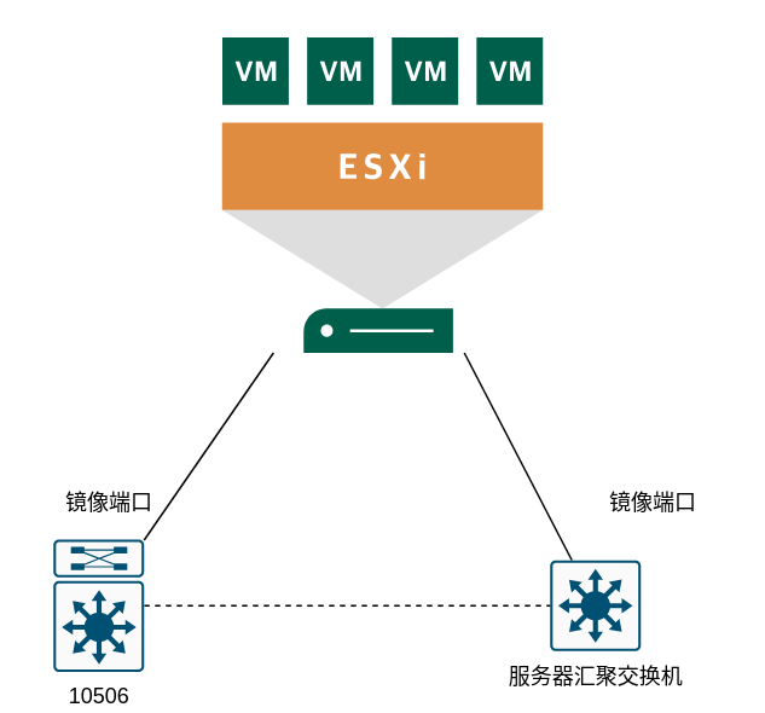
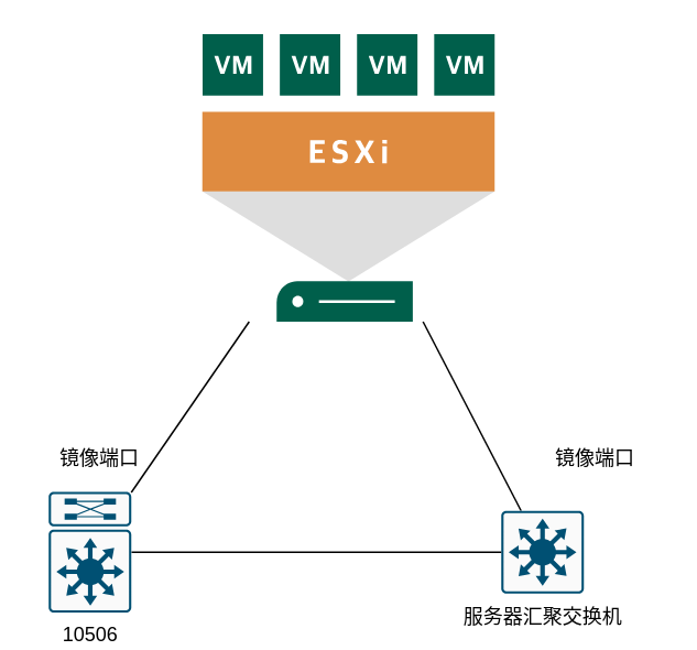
  <mxCell id="0" />
  <mxCell id="1" parent="0" />
  <mxCell id="2" style="edgeStyle=none;rounded=0;orthogonalLoop=1;jettySize=auto;html=1;endArrow=none;endFill=0;" edge="1" parent="1" source="3" target="7"><mxGeometry relative="1" as="geometry" /></mxCell>
  <mxCell id="3" value="服务器汇聚交换机" style="points=[[0.015,0.015,0],[0.985,0.015,0],[0.985,0.985,0],[0.015,0.985,0],[0.25,0,0],[0.5,0,0],[0.75,0,0],[1,0.25,0],[1,0.5,0],[1,0.75,0],[0.75,1,0],[0.5,1,0],[0.25,1,0],[0,0.75,0],[0,0.5,0],[0,0.25,0]];verticalLabelPosition=bottom;html=1;verticalAlign=top;aspect=fixed;align=center;pointerEvents=1;shape=mxgraph.cisco19.rect;prIcon=l3_switch;fillColor=#FAFAFA;strokeColor=#005073;" vertex="1" parent="1"><mxGeometry x="303" y="308.5" width="50" height="50" as="geometry" /></mxCell>
- <mxCell id="4" style="edgeStyle=orthogonalEdgeStyle;rounded=0;orthogonalLoop=1;jettySize=auto;html=1;endArrow=none;endFill=0;dashed=1;" edge="1" parent="1" source="6" target="3"><mxGeometry relative="1" as="geometry" /></mxCell>
+ <mxCell id="4" style="edgeStyle=orthogonalEdgeStyle;rounded=0;orthogonalLoop=1;jettySize=auto;html=1;endArrow=none;endFill=0;" edge="1" parent="1" source="6" target="3"><mxGeometry relative="1" as="geometry" /></mxCell>
  <mxCell id="5" style="rounded=0;orthogonalLoop=1;jettySize=auto;html=1;endArrow=none;endFill=0;" edge="1" parent="1" source="6" target="7"><mxGeometry relative="1" as="geometry" /></mxCell>
  <mxCell id="6" value="10506" style="points=[[0.015,0.015,0],[0.985,0.015,0],[0.985,0.985,0],[0.015,0.985,0],[0.25,0,0],[0.5,0,0],[0.75,0,0],[1,0.25,0],[1,0.5,0],[1,0.75,0],[0.75,1,0],[0.5,1,0],[0.25,1,0],[0,0.75,0],[0,0.5,0],[0,0.25,0]];verticalLabelPosition=bottom;html=1;verticalAlign=top;aspect=fixed;align=center;pointerEvents=1;shape=mxgraph.cisco19.rect;prIcon=l3_modular;fillColor=#FAFAFA;strokeColor=#005073;" vertex="1" parent="1"><mxGeometry x="29" y="297" width="50" height="73" as="geometry" /></mxCell>
  <mxCell id="7" value="" style="pointerEvents=1;shadow=0;dashed=0;html=1;strokeColor=none;fillColor=#005F4B;labelPosition=center;verticalLabelPosition=bottom;verticalAlign=top;align=center;outlineConnect=0;shape=mxgraph.veeam2.esxi_host;" vertex="1" parent="1"><mxGeometry x="122" y="20" width="177" height="174" as="geometry" /></mxCell>
  <mxCell id="8" value="镜像端口" style="text;html=1;strokeColor=none;fillColor=none;align=center;verticalAlign=middle;whiteSpace=wrap;rounded=0;" vertex="1" parent="1"><mxGeometry x="20" y="267" width="80" height="20" as="geometry" /></mxCell>
  <mxCell id="9" value="镜像端口" style="text;html=1;strokeColor=none;fillColor=none;align=center;verticalAlign=middle;whiteSpace=wrap;rounded=0;" vertex="1" parent="1"><mxGeometry x="320" y="267" width="80" height="20" as="geometry" /></mxCell>
